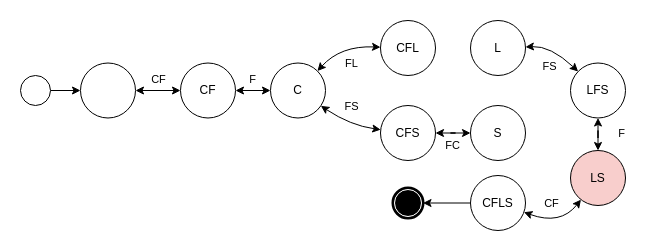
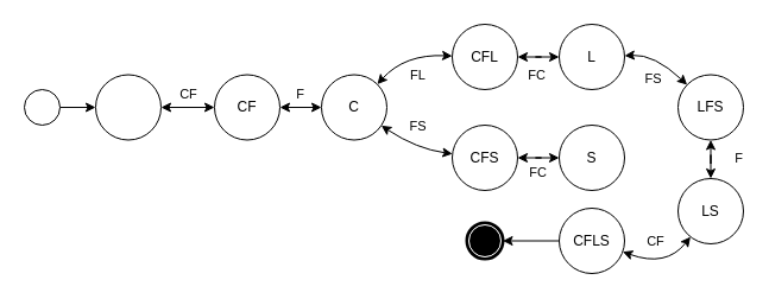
  <mxCell id="0" />
  <mxCell id="1" parent="0" />
  <mxCell id="2" style="edgeStyle=orthogonalEdgeStyle;rounded=0;orthogonalLoop=1;jettySize=auto;html=1;exitX=1;exitY=0.5;exitDx=0;exitDy=0;exitPerimeter=0;entryX=0;entryY=0.5;entryDx=0;entryDy=0;" edge="1" parent="1" source="3" target="6"><mxGeometry relative="1" as="geometry" /></mxCell>
  <mxCell id="3" value="" style="points=[[0.145,0.145,0],[0.5,0,0],[0.855,0.145,0],[1,0.5,0],[0.855,0.855,0],[0.5,1,0],[0.145,0.855,0],[0,0.5,0]];shape=mxgraph.bpmn.event;html=1;verticalLabelPosition=bottom;labelBackgroundColor=#ffffff;verticalAlign=top;align=center;perimeter=ellipsePerimeter;outlineConnect=0;aspect=fixed;outline=standard;symbol=general;" vertex="1" parent="1"><mxGeometry x="20" y="75" width="30" height="30" as="geometry" /></mxCell>
  <mxCell id="4" style="edgeStyle=orthogonalEdgeStyle;rounded=0;orthogonalLoop=1;jettySize=auto;html=1;exitX=1;exitY=0.5;exitDx=0;exitDy=0;entryX=0;entryY=0.5;entryDx=0;entryDy=0;startArrow=classic;startFill=1;" edge="1" parent="1" source="6" target="9"><mxGeometry relative="1" as="geometry" /></mxCell>
  <mxCell id="5" value="CF" style="edgeLabel;html=1;align=center;verticalAlign=middle;resizable=0;points=[];" vertex="1" connectable="0" parent="4"><mxGeometry x="-0.12" y="-1" relative="1" as="geometry"><mxPoint x="2" y="-13" as="offset" /></mxGeometry></mxCell>
  <mxCell id="6" value="" style="ellipse;whiteSpace=wrap;html=1;aspect=fixed;" vertex="1" parent="1"><mxGeometry x="80" y="62.5" width="55" height="55" as="geometry" /></mxCell>
  <mxCell id="7" style="edgeStyle=orthogonalEdgeStyle;rounded=0;orthogonalLoop=1;jettySize=auto;html=1;exitX=1;exitY=0.5;exitDx=0;exitDy=0;entryX=0;entryY=0.5;entryDx=0;entryDy=0;startArrow=classic;startFill=1;" edge="1" parent="1" source="9" target="14"><mxGeometry relative="1" as="geometry" /></mxCell>
  <mxCell id="8" value="F" style="edgeLabel;html=1;align=center;verticalAlign=middle;resizable=0;points=[];" vertex="1" connectable="0" parent="7"><mxGeometry x="-0.096" relative="1" as="geometry"><mxPoint y="-12" as="offset" /></mxGeometry></mxCell>
  <mxCell id="9" value="CF" style="ellipse;whiteSpace=wrap;html=1;aspect=fixed;" vertex="1" parent="1"><mxGeometry x="180" y="62.5" width="55" height="55" as="geometry" /></mxCell>
  <mxCell id="10" style="rounded=0;orthogonalLoop=1;jettySize=auto;html=1;exitX=1;exitY=0;exitDx=0;exitDy=0;curved=1;startArrow=classic;startFill=1;" edge="1" parent="1" source="14" target="17"><mxGeometry relative="1" as="geometry"><Array as="points"><mxPoint x="340" y="45" /></Array></mxGeometry></mxCell>
  <mxCell id="11" value="FL" style="edgeLabel;html=1;align=center;verticalAlign=middle;resizable=0;points=[];" vertex="1" connectable="0" parent="10"><mxGeometry x="-0.469" y="-1" relative="1" as="geometry"><mxPoint x="19" y="6" as="offset" /></mxGeometry></mxCell>
  <mxCell id="12" style="rounded=0;orthogonalLoop=1;jettySize=auto;html=1;curved=1;startArrow=classic;startFill=1;" edge="1" parent="1" source="14" target="20"><mxGeometry relative="1" as="geometry"><Array as="points"><mxPoint x="350" y="125" /></Array></mxGeometry></mxCell>
  <mxCell id="13" value="FS" style="edgeLabel;html=1;align=center;verticalAlign=middle;resizable=0;points=[];" vertex="1" connectable="0" parent="12"><mxGeometry x="0.282" y="2" relative="1" as="geometry"><mxPoint x="-6" y="-18" as="offset" /></mxGeometry></mxCell>
  <mxCell id="14" value="C" style="ellipse;whiteSpace=wrap;html=1;aspect=fixed;" vertex="1" parent="1"><mxGeometry x="270" y="62.5" width="55" height="55" as="geometry" /></mxCell>
+ <mxCell id="15" style="edgeStyle=orthogonalEdgeStyle;rounded=0;orthogonalLoop=1;jettySize=auto;html=1;exitX=1;exitY=0.5;exitDx=0;exitDy=0;startArrow=classic;startFill=1;" edge="1" parent="1" source="17" target="23"><mxGeometry relative="1" as="geometry" /></mxCell>
+ <mxCell id="16" value="FC" style="edgeLabel;html=1;align=center;verticalAlign=middle;resizable=0;points=[];" vertex="1" connectable="0" parent="15"><mxGeometry x="-0.276" y="2" relative="1" as="geometry"><mxPoint x="-1" y="17" as="offset" /></mxGeometry></mxCell>
  <mxCell id="17" value="CFL" style="ellipse;whiteSpace=wrap;html=1;aspect=fixed;" vertex="1" parent="1"><mxGeometry x="380" y="20" width="55" height="55" as="geometry" /></mxCell>
  <mxCell id="18" style="edgeStyle=orthogonalEdgeStyle;rounded=0;orthogonalLoop=1;jettySize=auto;html=1;exitX=1;exitY=0.5;exitDx=0;exitDy=0;startArrow=classic;startFill=1;" edge="1" parent="1" source="20" target="24"><mxGeometry relative="1" as="geometry" /></mxCell>
  <mxCell id="19" value="FC" style="edgeLabel;html=1;align=center;verticalAlign=middle;resizable=0;points=[];" vertex="1" connectable="0" parent="18"><mxGeometry x="-0.297" y="2" relative="1" as="geometry"><mxPoint y="14" as="offset" /></mxGeometry></mxCell>
  <mxCell id="20" value="CFS" style="ellipse;whiteSpace=wrap;html=1;aspect=fixed;" vertex="1" parent="1"><mxGeometry x="380" y="105" width="55" height="55" as="geometry" /></mxCell>
  <mxCell id="21" style="rounded=0;orthogonalLoop=1;jettySize=auto;html=1;curved=1;startArrow=classic;startFill=1;" edge="1" parent="1" source="23" target="27"><mxGeometry relative="1" as="geometry"><Array as="points"><mxPoint x="550" y="45" /></Array></mxGeometry></mxCell>
  <mxCell id="22" value="FS" style="edgeLabel;html=1;align=center;verticalAlign=middle;resizable=0;points=[];" vertex="1" connectable="0" parent="21"><mxGeometry x="-0.265" y="-2" relative="1" as="geometry"><mxPoint y="18" as="offset" /></mxGeometry></mxCell>
  <mxCell id="23" value="L" style="ellipse;whiteSpace=wrap;html=1;aspect=fixed;" vertex="1" parent="1"><mxGeometry x="470" y="20" width="55" height="55" as="geometry" /></mxCell>
  <mxCell id="24" value="S" style="ellipse;whiteSpace=wrap;html=1;aspect=fixed;" vertex="1" parent="1"><mxGeometry x="470" y="105" width="55" height="55" as="geometry" /></mxCell>
  <mxCell id="25" style="edgeStyle=orthogonalEdgeStyle;rounded=0;orthogonalLoop=1;jettySize=auto;html=1;startArrow=classic;startFill=1;" edge="1" parent="1" source="27" target="30"><mxGeometry relative="1" as="geometry" /></mxCell>
  <mxCell id="26" value="F" style="edgeLabel;html=1;align=center;verticalAlign=middle;resizable=0;points=[];" vertex="1" connectable="0" parent="25"><mxGeometry x="-0.269" relative="1" as="geometry"><mxPoint x="23" y="-2" as="offset" /></mxGeometry></mxCell>
  <mxCell id="27" value="LFS" style="ellipse;whiteSpace=wrap;html=1;aspect=fixed;" vertex="1" parent="1"><mxGeometry x="570" y="62.5" width="55" height="55" as="geometry" /></mxCell>
  <mxCell id="28" style="rounded=0;orthogonalLoop=1;jettySize=auto;html=1;curved=1;startArrow=classic;startFill=1;" edge="1" parent="1" source="30" target="32"><mxGeometry relative="1" as="geometry"><Array as="points"><mxPoint x="560" y="225" /></Array></mxGeometry></mxCell>
  <mxCell id="29" value="CF" style="edgeLabel;html=1;align=center;verticalAlign=middle;resizable=0;points=[];" vertex="1" connectable="0" parent="28"><mxGeometry x="-0.446" relative="1" as="geometry"><mxPoint x="-18" y="-12" as="offset" /></mxGeometry></mxCell>
- <mxCell id="30" value="LS" style="ellipse;whiteSpace=wrap;html=1;aspect=fixed;fillColor=#f8cecc;" vertex="1" parent="1"><mxGeometry x="570" y="150" width="55" height="55" as="geometry" /></mxCell>
+ <mxCell id="30" value="LS" style="ellipse;whiteSpace=wrap;html=1;aspect=fixed;" vertex="1" parent="1"><mxGeometry x="570" y="150" width="55" height="55" as="geometry" /></mxCell>
  <mxCell id="31" style="edgeStyle=orthogonalEdgeStyle;rounded=0;orthogonalLoop=1;jettySize=auto;html=1;" edge="1" parent="1" source="32" target="33"><mxGeometry relative="1" as="geometry" /></mxCell>
  <mxCell id="32" value="CFLS" style="ellipse;whiteSpace=wrap;html=1;aspect=fixed;" vertex="1" parent="1"><mxGeometry x="470" y="175" width="55" height="55" as="geometry" /></mxCell>
  <mxCell id="33" value="" style="points=[[0.145,0.145,0],[0.5,0,0],[0.855,0.145,0],[1,0.5,0],[0.855,0.855,0],[0.5,1,0],[0.145,0.855,0],[0,0.5,0]];shape=mxgraph.bpmn.event;html=1;verticalLabelPosition=bottom;labelBackgroundColor=#ffffff;verticalAlign=top;align=center;perimeter=ellipsePerimeter;outlineConnect=0;aspect=fixed;outline=end;symbol=terminate;" vertex="1" parent="1"><mxGeometry x="392.5" y="187.5" width="30" height="30" as="geometry" /></mxCell>
